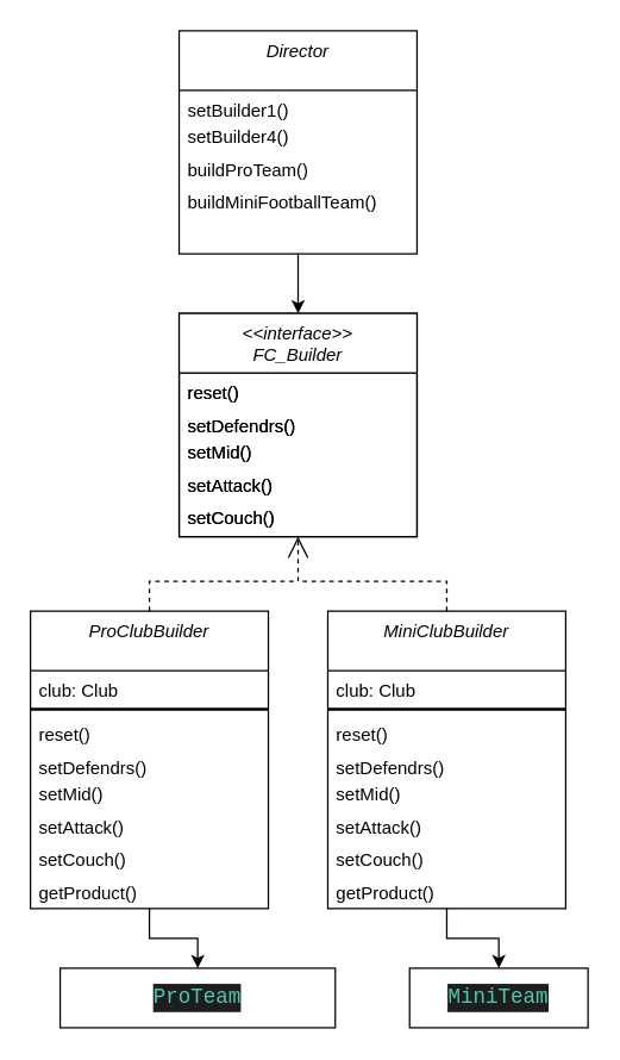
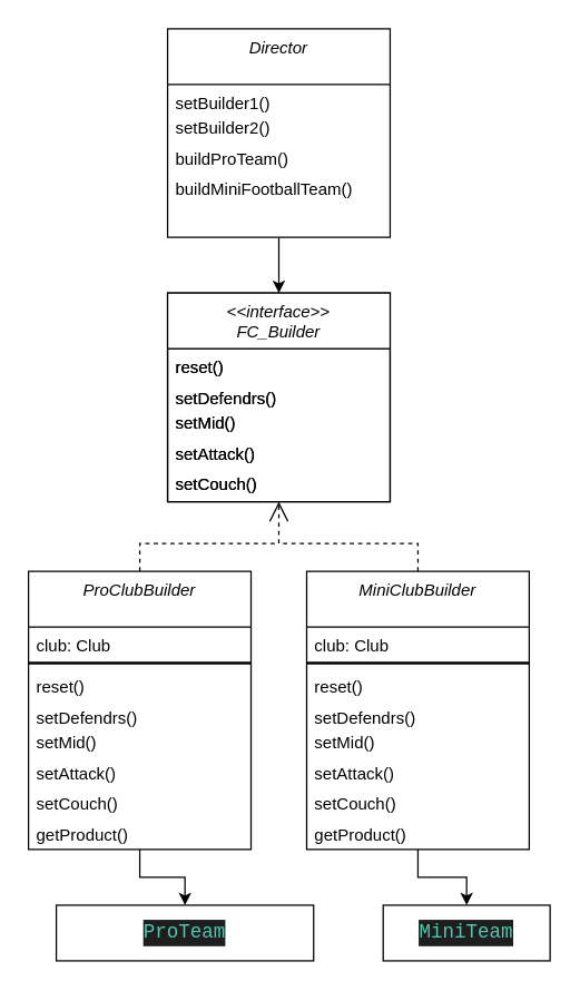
  <mxCell id="0" />
  <mxCell id="1" parent="0" />
  <mxCell id="2" value="Use" style="endArrow=open;endSize=12;dashed=1;html=1;rounded=0;entryX=0.5;entryY=1;entryDx=0;entryDy=0;exitX=0.5;exitY=0;exitDx=0;exitDy=0;" parent="1" target="31" edge="1" source="20"><mxGeometry x="0.6" y="64" width="160" relative="1" as="geometry"><mxPoint x="420" y="140" as="sourcePoint" /><mxPoint x="320" y="70" as="targetPoint" /><mxPoint x="14" y="40" as="offset" /><Array as="points"><mxPoint x="300" y="390" /><mxPoint x="200" y="390" /></Array></mxGeometry></mxCell>
  <mxCell id="3" value="&lt;&lt;interface&gt;&gt;&#10;FC_Builder" style="swimlane;fontStyle=2;align=center;verticalAlign=top;childLayout=stackLayout;horizontal=1;startSize=40;horizontalStack=0;resizeParent=1;resizeLast=0;collapsible=1;marginBottom=0;rounded=0;shadow=0;strokeWidth=1;" vertex="1" parent="1"><mxGeometry x="120" y="210" width="160" height="150" as="geometry"><mxRectangle x="170" y="710" width="160" height="26" as="alternateBounds" /></mxGeometry></mxCell>
  <mxCell id="4" value="reset()" style="text;align=left;verticalAlign=top;spacingLeft=4;spacingRight=4;overflow=hidden;rotatable=0;points=[[0,0.5],[1,0.5]];portConstraint=eastwest;rounded=0;shadow=0;html=0;" vertex="1" parent="3"><mxGeometry y="40" width="160" height="22" as="geometry" /></mxCell>
  <mxCell id="5" value="setDefendrs()" style="text;align=left;verticalAlign=top;spacingLeft=4;spacingRight=4;overflow=hidden;rotatable=0;points=[[0,0.5],[1,0.5]];portConstraint=eastwest;rounded=0;shadow=0;html=0;" vertex="1" parent="3"><mxGeometry y="62" width="160" height="18" as="geometry" /></mxCell>
  <mxCell id="6" value="setMid()" style="text;align=left;verticalAlign=top;spacingLeft=4;spacingRight=4;overflow=hidden;rotatable=0;points=[[0,0.5],[1,0.5]];portConstraint=eastwest;rounded=0;shadow=0;html=0;" vertex="1" parent="3"><mxGeometry y="80" width="160" height="22" as="geometry" /></mxCell>
  <mxCell id="7" value="setAttack()" style="text;align=left;verticalAlign=top;spacingLeft=4;spacingRight=4;overflow=hidden;rotatable=0;points=[[0,0.5],[1,0.5]];portConstraint=eastwest;rounded=0;shadow=0;html=0;" vertex="1" parent="3"><mxGeometry y="102" width="160" height="22" as="geometry" /></mxCell>
  <mxCell id="8" value="setCouch()" style="text;align=left;verticalAlign=top;spacingLeft=4;spacingRight=4;overflow=hidden;rotatable=0;points=[[0,0.5],[1,0.5]];portConstraint=eastwest;rounded=0;shadow=0;html=0;" vertex="1" parent="3"><mxGeometry y="124" width="160" height="22" as="geometry" /></mxCell>
  <mxCell id="9" style="edgeStyle=orthogonalEdgeStyle;rounded=0;orthogonalLoop=1;jettySize=auto;html=1;entryX=0.5;entryY=0;entryDx=0;entryDy=0;" edge="1" parent="1" source="10" target="29"><mxGeometry relative="1" as="geometry" /></mxCell>
  <mxCell id="10" value="ProClubBuilder" style="swimlane;fontStyle=2;align=center;verticalAlign=top;childLayout=stackLayout;horizontal=1;startSize=40;horizontalStack=0;resizeParent=1;resizeLast=0;collapsible=1;marginBottom=0;rounded=0;shadow=0;strokeWidth=1;" vertex="1" parent="1"><mxGeometry x="20" y="410" width="160" height="200" as="geometry"><mxRectangle x="170" y="710" width="160" height="26" as="alternateBounds" /></mxGeometry></mxCell>
  <mxCell id="11" value="club: Club" style="text;align=left;verticalAlign=top;spacingLeft=4;spacingRight=4;overflow=hidden;rotatable=0;points=[[0,0.5],[1,0.5]];portConstraint=eastwest;rounded=0;shadow=0;html=0;" vertex="1" parent="10"><mxGeometry y="40" width="160" height="22" as="geometry" /></mxCell>
  <mxCell id="12" value="" style="line;strokeWidth=2;html=1;" vertex="1" parent="10"><mxGeometry y="62" width="160" height="8" as="geometry" /></mxCell>
  <mxCell id="13" value="reset()" style="text;align=left;verticalAlign=top;spacingLeft=4;spacingRight=4;overflow=hidden;rotatable=0;points=[[0,0.5],[1,0.5]];portConstraint=eastwest;rounded=0;shadow=0;html=0;" vertex="1" parent="10"><mxGeometry y="70" width="160" height="22" as="geometry" /></mxCell>
  <mxCell id="14" value="setDefendrs()" style="text;align=left;verticalAlign=top;spacingLeft=4;spacingRight=4;overflow=hidden;rotatable=0;points=[[0,0.5],[1,0.5]];portConstraint=eastwest;rounded=0;shadow=0;html=0;" vertex="1" parent="10"><mxGeometry y="92" width="160" height="18" as="geometry" /></mxCell>
  <mxCell id="15" value="setMid()" style="text;align=left;verticalAlign=top;spacingLeft=4;spacingRight=4;overflow=hidden;rotatable=0;points=[[0,0.5],[1,0.5]];portConstraint=eastwest;rounded=0;shadow=0;html=0;" vertex="1" parent="10"><mxGeometry y="110" width="160" height="22" as="geometry" /></mxCell>
  <mxCell id="16" value="setAttack()" style="text;align=left;verticalAlign=top;spacingLeft=4;spacingRight=4;overflow=hidden;rotatable=0;points=[[0,0.5],[1,0.5]];portConstraint=eastwest;rounded=0;shadow=0;html=0;" vertex="1" parent="10"><mxGeometry y="132" width="160" height="22" as="geometry" /></mxCell>
  <mxCell id="17" value="setCouch()" style="text;align=left;verticalAlign=top;spacingLeft=4;spacingRight=4;overflow=hidden;rotatable=0;points=[[0,0.5],[1,0.5]];portConstraint=eastwest;rounded=0;shadow=0;html=0;" vertex="1" parent="10"><mxGeometry y="154" width="160" height="22" as="geometry" /></mxCell>
  <mxCell id="18" value="getProduct()" style="text;align=left;verticalAlign=top;spacingLeft=4;spacingRight=4;overflow=hidden;rotatable=0;points=[[0,0.5],[1,0.5]];portConstraint=eastwest;rounded=0;shadow=0;html=0;" vertex="1" parent="10"><mxGeometry y="176" width="160" height="22" as="geometry" /></mxCell>
  <mxCell id="19" style="edgeStyle=orthogonalEdgeStyle;rounded=0;orthogonalLoop=1;jettySize=auto;html=1;entryX=0.5;entryY=0;entryDx=0;entryDy=0;" edge="1" parent="1" source="20" target="30"><mxGeometry relative="1" as="geometry" /></mxCell>
  <mxCell id="20" value="MiniClubBuilder" style="swimlane;fontStyle=2;align=center;verticalAlign=top;childLayout=stackLayout;horizontal=1;startSize=40;horizontalStack=0;resizeParent=1;resizeLast=0;collapsible=1;marginBottom=0;rounded=0;shadow=0;strokeWidth=1;" vertex="1" parent="1"><mxGeometry x="220" y="410" width="160" height="200" as="geometry"><mxRectangle x="170" y="710" width="160" height="26" as="alternateBounds" /></mxGeometry></mxCell>
  <mxCell id="21" value="club: Club" style="text;align=left;verticalAlign=top;spacingLeft=4;spacingRight=4;overflow=hidden;rotatable=0;points=[[0,0.5],[1,0.5]];portConstraint=eastwest;rounded=0;shadow=0;html=0;" vertex="1" parent="20"><mxGeometry y="40" width="160" height="22" as="geometry" /></mxCell>
  <mxCell id="22" value="" style="line;strokeWidth=2;html=1;" vertex="1" parent="20"><mxGeometry y="62" width="160" height="8" as="geometry" /></mxCell>
  <mxCell id="23" value="reset()" style="text;align=left;verticalAlign=top;spacingLeft=4;spacingRight=4;overflow=hidden;rotatable=0;points=[[0,0.5],[1,0.5]];portConstraint=eastwest;rounded=0;shadow=0;html=0;" vertex="1" parent="20"><mxGeometry y="70" width="160" height="22" as="geometry" /></mxCell>
  <mxCell id="24" value="setDefendrs()" style="text;align=left;verticalAlign=top;spacingLeft=4;spacingRight=4;overflow=hidden;rotatable=0;points=[[0,0.5],[1,0.5]];portConstraint=eastwest;rounded=0;shadow=0;html=0;" vertex="1" parent="20"><mxGeometry y="92" width="160" height="18" as="geometry" /></mxCell>
  <mxCell id="25" value="setMid()" style="text;align=left;verticalAlign=top;spacingLeft=4;spacingRight=4;overflow=hidden;rotatable=0;points=[[0,0.5],[1,0.5]];portConstraint=eastwest;rounded=0;shadow=0;html=0;" vertex="1" parent="20"><mxGeometry y="110" width="160" height="22" as="geometry" /></mxCell>
  <mxCell id="26" value="setAttack()" style="text;align=left;verticalAlign=top;spacingLeft=4;spacingRight=4;overflow=hidden;rotatable=0;points=[[0,0.5],[1,0.5]];portConstraint=eastwest;rounded=0;shadow=0;html=0;" vertex="1" parent="20"><mxGeometry y="132" width="160" height="22" as="geometry" /></mxCell>
  <mxCell id="27" value="setCouch()" style="text;align=left;verticalAlign=top;spacingLeft=4;spacingRight=4;overflow=hidden;rotatable=0;points=[[0,0.5],[1,0.5]];portConstraint=eastwest;rounded=0;shadow=0;html=0;" vertex="1" parent="20"><mxGeometry y="154" width="160" height="22" as="geometry" /></mxCell>
  <mxCell id="28" value="getProduct()" style="text;align=left;verticalAlign=top;spacingLeft=4;spacingRight=4;overflow=hidden;rotatable=0;points=[[0,0.5],[1,0.5]];portConstraint=eastwest;rounded=0;shadow=0;html=0;" vertex="1" parent="20"><mxGeometry y="176" width="160" height="22" as="geometry" /></mxCell>
  <mxCell id="29" value="&lt;div style=&quot;color: rgb(212, 212, 212); background-color: rgb(30, 30, 30); font-family: Consolas, &amp;quot;Courier New&amp;quot;, monospace; font-size: 14px; line-height: 19px;&quot;&gt;&lt;span style=&quot;color: #4ec9b0;&quot;&gt;ProTeam&lt;/span&gt;&lt;/div&gt;" style="rounded=0;whiteSpace=wrap;html=1;" vertex="1" parent="1"><mxGeometry x="40" y="650" width="185" height="40" as="geometry" /></mxCell>
  <mxCell id="30" value="&lt;div style=&quot;color: rgb(212, 212, 212); background-color: rgb(30, 30, 30); font-family: Consolas, &amp;quot;Courier New&amp;quot;, monospace; font-size: 14px; line-height: 19px;&quot;&gt;&lt;span style=&quot;color: #4ec9b0;&quot;&gt;MiniTeam&lt;/span&gt;&lt;/div&gt;" style="rounded=0;whiteSpace=wrap;html=1;" vertex="1" parent="1"><mxGeometry x="275" y="650" width="120" height="40" as="geometry" /></mxCell>
  <mxCell id="31" value="&lt;&lt;interface&gt;&gt;&#10;FC_Builder" style="swimlane;fontStyle=2;align=center;verticalAlign=top;childLayout=stackLayout;horizontal=1;startSize=40;horizontalStack=0;resizeParent=1;resizeLast=0;collapsible=1;marginBottom=0;rounded=0;shadow=0;strokeWidth=1;" vertex="1" parent="1"><mxGeometry x="120" y="210" width="160" height="150" as="geometry"><mxRectangle x="170" y="710" width="160" height="26" as="alternateBounds" /></mxGeometry></mxCell>
  <mxCell id="32" value="reset()" style="text;align=left;verticalAlign=top;spacingLeft=4;spacingRight=4;overflow=hidden;rotatable=0;points=[[0,0.5],[1,0.5]];portConstraint=eastwest;rounded=0;shadow=0;html=0;" vertex="1" parent="31"><mxGeometry y="40" width="160" height="22" as="geometry" /></mxCell>
  <mxCell id="33" value="setDefendrs()" style="text;align=left;verticalAlign=top;spacingLeft=4;spacingRight=4;overflow=hidden;rotatable=0;points=[[0,0.5],[1,0.5]];portConstraint=eastwest;rounded=0;shadow=0;html=0;" vertex="1" parent="31"><mxGeometry y="62" width="160" height="18" as="geometry" /></mxCell>
  <mxCell id="34" value="setMid()" style="text;align=left;verticalAlign=top;spacingLeft=4;spacingRight=4;overflow=hidden;rotatable=0;points=[[0,0.5],[1,0.5]];portConstraint=eastwest;rounded=0;shadow=0;html=0;" vertex="1" parent="31"><mxGeometry y="80" width="160" height="22" as="geometry" /></mxCell>
  <mxCell id="35" value="setAttack()" style="text;align=left;verticalAlign=top;spacingLeft=4;spacingRight=4;overflow=hidden;rotatable=0;points=[[0,0.5],[1,0.5]];portConstraint=eastwest;rounded=0;shadow=0;html=0;" vertex="1" parent="31"><mxGeometry y="102" width="160" height="22" as="geometry" /></mxCell>
  <mxCell id="36" value="setCouch()" style="text;align=left;verticalAlign=top;spacingLeft=4;spacingRight=4;overflow=hidden;rotatable=0;points=[[0,0.5],[1,0.5]];portConstraint=eastwest;rounded=0;shadow=0;html=0;" vertex="1" parent="31"><mxGeometry y="124" width="160" height="22" as="geometry" /></mxCell>
  <mxCell id="37" style="edgeStyle=orthogonalEdgeStyle;rounded=0;orthogonalLoop=1;jettySize=auto;html=1;entryX=0.5;entryY=0;entryDx=0;entryDy=0;" edge="1" parent="1" source="38" target="31"><mxGeometry relative="1" as="geometry" /></mxCell>
  <mxCell id="38" value="Director" style="swimlane;fontStyle=2;align=center;verticalAlign=top;childLayout=stackLayout;horizontal=1;startSize=40;horizontalStack=0;resizeParent=1;resizeLast=0;collapsible=1;marginBottom=0;rounded=0;shadow=0;strokeWidth=1;" vertex="1" parent="1"><mxGeometry x="120" y="20" width="160" height="150" as="geometry"><mxRectangle x="170" y="710" width="160" height="26" as="alternateBounds" /></mxGeometry></mxCell>
  <mxCell id="39" value="setBuilder1()" style="text;align=left;verticalAlign=top;spacingLeft=4;spacingRight=4;overflow=hidden;rotatable=0;points=[[0,0.5],[1,0.5]];portConstraint=eastwest;rounded=0;shadow=0;html=0;" vertex="1" parent="38"><mxGeometry y="40" width="160" height="18" as="geometry" /></mxCell>
- <mxCell id="40" value="setBuilder4()" style="text;align=left;verticalAlign=top;spacingLeft=4;spacingRight=4;overflow=hidden;rotatable=0;points=[[0,0.5],[1,0.5]];portConstraint=eastwest;rounded=0;shadow=0;html=0;" vertex="1" parent="38"><mxGeometry y="58" width="160" height="22" as="geometry" /></mxCell>
+ <mxCell id="40" value="setBuilder2()" style="text;align=left;verticalAlign=top;spacingLeft=4;spacingRight=4;overflow=hidden;rotatable=0;points=[[0,0.5],[1,0.5]];portConstraint=eastwest;rounded=0;shadow=0;html=0;" vertex="1" parent="38"><mxGeometry y="58" width="160" height="22" as="geometry" /></mxCell>
  <mxCell id="41" value="buildProTeam()" style="text;align=left;verticalAlign=top;spacingLeft=4;spacingRight=4;overflow=hidden;rotatable=0;points=[[0,0.5],[1,0.5]];portConstraint=eastwest;rounded=0;shadow=0;html=0;" vertex="1" parent="38"><mxGeometry y="80" width="160" height="22" as="geometry" /></mxCell>
  <mxCell id="42" value="buildMiniFootballTeam()" style="text;align=left;verticalAlign=top;spacingLeft=4;spacingRight=4;overflow=hidden;rotatable=0;points=[[0,0.5],[1,0.5]];portConstraint=eastwest;rounded=0;shadow=0;html=0;" vertex="1" parent="38"><mxGeometry y="102" width="160" height="22" as="geometry" /></mxCell>
  <mxCell id="43" value="" style="endArrow=none;dashed=1;html=1;rounded=0;exitX=0.5;exitY=0;exitDx=0;exitDy=0;" edge="1" parent="1" source="10"><mxGeometry width="50" height="50" relative="1" as="geometry"><mxPoint x="210" y="290" as="sourcePoint" /><mxPoint x="200" y="390" as="targetPoint" /><Array as="points"><mxPoint x="100" y="390" /></Array></mxGeometry></mxCell>
